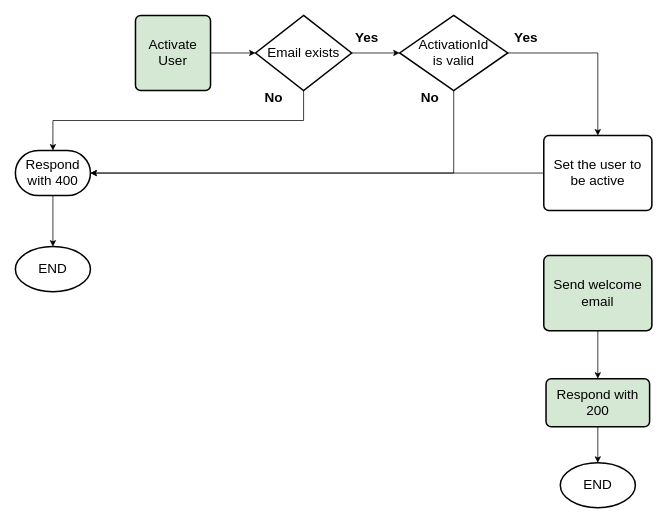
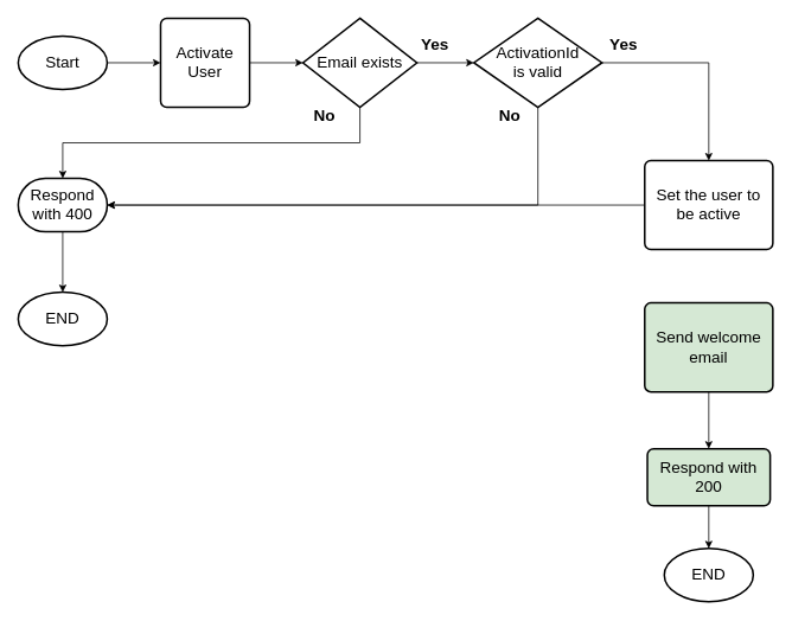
  <mxCell id="0" />
  <mxCell id="1" parent="0" />
+ <mxCell id="2" value="" style="edgeStyle=orthogonalEdgeStyle;rounded=0;orthogonalLoop=1;jettySize=auto;html=1;fontSize=18;" parent="1" source="3" target="5" edge="1"><mxGeometry relative="1" as="geometry" /></mxCell>
+ <mxCell id="3" value="Start" style="strokeWidth=2;html=1;shape=mxgraph.flowchart.start_1;whiteSpace=wrap;fontSize=18;" parent="1" vertex="1"><mxGeometry x="20" y="40" width="100" height="60" as="geometry" /></mxCell>
  <mxCell id="4" value="" style="edgeStyle=orthogonalEdgeStyle;rounded=0;orthogonalLoop=1;jettySize=auto;html=1;fontSize=18;" parent="1" source="5" target="8" edge="1"><mxGeometry relative="1" as="geometry" /></mxCell>
- <mxCell id="5" value="Activate User" style="rounded=1;whiteSpace=wrap;html=1;absoluteArcSize=1;arcSize=14;strokeWidth=2;fontSize=18;fillColor=#d5e8d4;" parent="1" vertex="1"><mxGeometry x="180" y="20" width="100" height="100" as="geometry" /></mxCell>
+ <mxCell id="5" value="Activate User" style="rounded=1;whiteSpace=wrap;html=1;absoluteArcSize=1;arcSize=14;strokeWidth=2;fontSize=18;" parent="1" vertex="1"><mxGeometry x="180" y="20" width="100" height="100" as="geometry" /></mxCell>
  <mxCell id="6" style="edgeStyle=orthogonalEdgeStyle;rounded=0;orthogonalLoop=1;jettySize=auto;html=1;exitX=0.5;exitY=1;exitDx=0;exitDy=0;exitPerimeter=0;entryX=0.5;entryY=0;entryDx=0;entryDy=0;entryPerimeter=0;fontSize=18;" parent="1" source="8" target="12" edge="1"><mxGeometry relative="1" as="geometry" /></mxCell>
  <mxCell id="7" value="" style="edgeStyle=orthogonalEdgeStyle;rounded=0;orthogonalLoop=1;jettySize=auto;html=1;fontSize=18;" parent="1" source="8" target="15" edge="1"><mxGeometry relative="1" as="geometry" /></mxCell>
  <mxCell id="8" value="Email exists" style="strokeWidth=2;html=1;shape=mxgraph.flowchart.decision;whiteSpace=wrap;fontSize=18;" parent="1" vertex="1"><mxGeometry x="340" y="20" width="128" height="100" as="geometry" /></mxCell>
  <mxCell id="9" value="Yes" style="text;html=1;align=center;verticalAlign=middle;resizable=0;points=[];autosize=1;fontSize=18;fontStyle=1" parent="1" vertex="1"><mxGeometry x="464" y="34" width="48" height="32" as="geometry" /></mxCell>
  <mxCell id="10" value="No" style="text;html=1;align=center;verticalAlign=middle;resizable=0;points=[];autosize=1;fontSize=18;fontStyle=1" parent="1" vertex="1"><mxGeometry x="340" y="114" width="48" height="32" as="geometry" /></mxCell>
  <mxCell id="11" value="" style="edgeStyle=orthogonalEdgeStyle;rounded=0;orthogonalLoop=1;jettySize=auto;html=1;fontSize=18;" parent="1" source="12" target="25" edge="1"><mxGeometry relative="1" as="geometry" /></mxCell>
  <mxCell id="12" value="Respond with 400" style="strokeWidth=2;html=1;shape=mxgraph.flowchart.terminator;whiteSpace=wrap;fontSize=18;" parent="1" vertex="1"><mxGeometry x="20" y="200" width="100" height="60" as="geometry" /></mxCell>
  <mxCell id="13" style="edgeStyle=orthogonalEdgeStyle;rounded=0;orthogonalLoop=1;jettySize=auto;html=1;exitX=0.5;exitY=1;exitDx=0;exitDy=0;exitPerimeter=0;entryX=1;entryY=0.5;entryDx=0;entryDy=0;entryPerimeter=0;fontSize=18;" parent="1" source="15" target="12" edge="1"><mxGeometry relative="1" as="geometry" /></mxCell>
  <mxCell id="14" style="edgeStyle=orthogonalEdgeStyle;rounded=0;orthogonalLoop=1;jettySize=auto;html=1;exitX=1;exitY=0.5;exitDx=0;exitDy=0;exitPerimeter=0;entryX=0.5;entryY=0;entryDx=0;entryDy=0;fontSize=18;" parent="1" source="15" target="19" edge="1"><mxGeometry relative="1" as="geometry" /></mxCell>
  <mxCell id="15" value="ActivationId &lt;br&gt;is valid" style="strokeWidth=2;html=1;shape=mxgraph.flowchart.decision;whiteSpace=wrap;fontSize=18;" parent="1" vertex="1"><mxGeometry x="532" y="20" width="144" height="100" as="geometry" /></mxCell>
  <mxCell id="16" value="No" style="text;html=1;align=center;verticalAlign=middle;resizable=0;points=[];autosize=1;fontSize=18;fontStyle=1" parent="1" vertex="1"><mxGeometry x="548" y="114" width="48" height="32" as="geometry" /></mxCell>
  <mxCell id="17" value="Yes" style="text;html=1;align=center;verticalAlign=middle;resizable=0;points=[];autosize=1;fontSize=18;fontStyle=1" parent="1" vertex="1"><mxGeometry x="676" y="34" width="48" height="32" as="geometry" /></mxCell>
  <mxCell id="18" value="" style="edgeStyle=orthogonalEdgeStyle;rounded=0;orthogonalLoop=1;jettySize=auto;html=1;fontSize=18;" parent="1" source="19" target="12" edge="1"><mxGeometry relative="1" as="geometry" /></mxCell>
  <mxCell id="19" value="Set the user to be active" style="rounded=1;whiteSpace=wrap;html=1;absoluteArcSize=1;arcSize=14;strokeWidth=2;fontSize=18;" parent="1" vertex="1"><mxGeometry x="724" y="180" width="144" height="100" as="geometry" /></mxCell>
  <mxCell id="20" value="" style="edgeStyle=orthogonalEdgeStyle;rounded=0;orthogonalLoop=1;jettySize=auto;html=1;fontSize=18;" parent="1" source="21" target="23" edge="1"><mxGeometry relative="1" as="geometry" /></mxCell>
  <mxCell id="21" value="Send welcome email" style="rounded=1;whiteSpace=wrap;html=1;absoluteArcSize=1;arcSize=14;strokeWidth=2;fontSize=18;fillColor=#d5e8d4;" parent="1" vertex="1"><mxGeometry x="724" y="340" width="144" height="100" as="geometry" /></mxCell>
  <mxCell id="22" value="" style="edgeStyle=orthogonalEdgeStyle;rounded=0;orthogonalLoop=1;jettySize=auto;html=1;fontSize=18;" parent="1" source="23" target="24" edge="1"><mxGeometry relative="1" as="geometry" /></mxCell>
  <mxCell id="23" value="Respond with 200" style="rounded=1;whiteSpace=wrap;html=1;absoluteArcSize=1;arcSize=14;strokeWidth=2;fontSize=18;fillColor=#d5e8d4;" parent="1" vertex="1"><mxGeometry x="727" y="504" width="138" height="64" as="geometry" /></mxCell>
  <mxCell id="24" value="END" style="strokeWidth=2;html=1;shape=mxgraph.flowchart.start_1;whiteSpace=wrap;fontSize=18;" parent="1" vertex="1"><mxGeometry x="746" y="616" width="100" height="60" as="geometry" /></mxCell>
  <mxCell id="25" value="END" style="strokeWidth=2;html=1;shape=mxgraph.flowchart.start_1;whiteSpace=wrap;fontSize=18;" parent="1" vertex="1"><mxGeometry x="20" y="328" width="100" height="60" as="geometry" /></mxCell>
